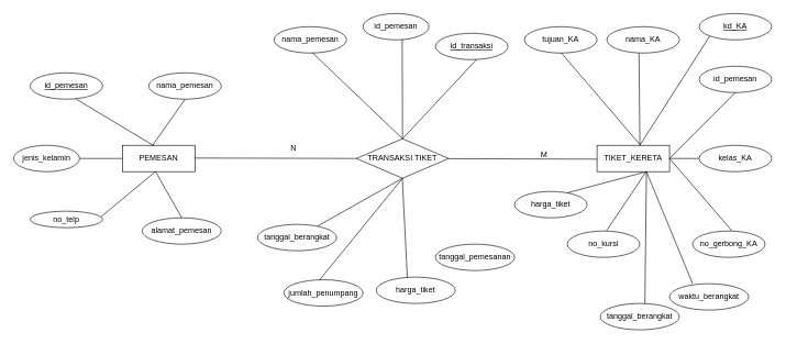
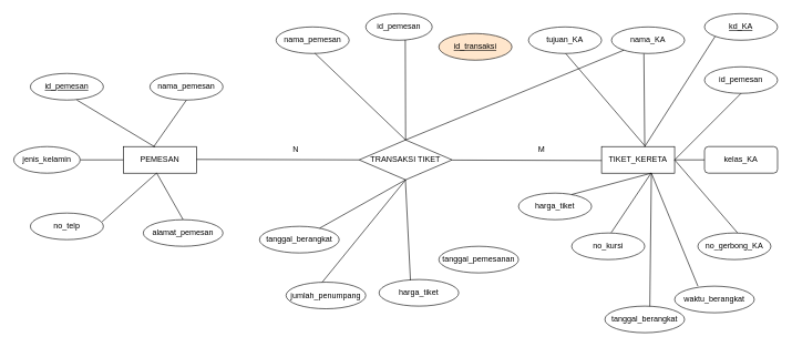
  <mxCell id="0" />
  <mxCell id="1" parent="0" />
  <mxCell id="2" value="PEMESAN" style="whiteSpace=wrap;html=1;align=center;" parent="1" vertex="1"><mxGeometry x="185" y="220" width="110" height="40" as="geometry" /></mxCell>
  <mxCell id="3" value="TRANSAKSI TIKET" style="shape=rhombus;perimeter=rhombusPerimeter;whiteSpace=wrap;html=1;align=center;" parent="1" vertex="1"><mxGeometry x="540" y="210" width="140" height="60" as="geometry" /></mxCell>
  <mxCell id="4" value="TIKET_KERETA" style="whiteSpace=wrap;html=1;align=center;" parent="1" vertex="1"><mxGeometry x="905" y="220" width="110" height="40" as="geometry" /></mxCell>
  <mxCell id="5" value="" style="endArrow=none;html=1;rounded=0;entryX=0;entryY=0.5;entryDx=0;entryDy=0;" parent="1" target="3" edge="1"><mxGeometry relative="1" as="geometry"><mxPoint x="295" y="239.33" as="sourcePoint" /><mxPoint x="455" y="239.33" as="targetPoint" /></mxGeometry></mxCell>
  <mxCell id="6" value="" style="endArrow=none;html=1;rounded=0;" parent="1" edge="1"><mxGeometry relative="1" as="geometry"><mxPoint x="680" y="240.33" as="sourcePoint" /><mxPoint x="905" y="241" as="targetPoint" /></mxGeometry></mxCell>
  <mxCell id="7" value="id_pemesan" style="ellipse;whiteSpace=wrap;html=1;align=center;fontStyle=4;" parent="1" vertex="1"><mxGeometry x="45" y="110" width="110" height="40" as="geometry" /></mxCell>
  <mxCell id="8" value="nama_pemesan" style="ellipse;whiteSpace=wrap;html=1;align=center;" parent="1" vertex="1"><mxGeometry x="225" y="110" width="110" height="40" as="geometry" /></mxCell>
  <mxCell id="9" value="" style="endArrow=none;html=1;rounded=0;entryX=0.432;entryY=0.014;entryDx=0;entryDy=0;entryPerimeter=0;" parent="1" target="2" edge="1"><mxGeometry relative="1" as="geometry"><mxPoint x="115" y="150" as="sourcePoint" /><mxPoint x="275" y="150" as="targetPoint" /></mxGeometry></mxCell>
  <mxCell id="10" value="" style="endArrow=none;html=1;rounded=0;exitX=0.415;exitY=0.007;exitDx=0;exitDy=0;exitPerimeter=0;" parent="1" source="2" edge="1"><mxGeometry relative="1" as="geometry"><mxPoint x="200" y="150" as="sourcePoint" /><mxPoint x="280" y="150" as="targetPoint" /></mxGeometry></mxCell>
- <mxCell id="11" value="no_telp" style="ellipse;whiteSpace=wrap;html=1;align=center;" parent="1" vertex="1"><mxGeometry x="45" y="320" width="110" height="25" as="geometry" /></mxCell>
+ <mxCell id="11" value="no_telp" style="ellipse;whiteSpace=wrap;html=1;align=center;" parent="1" vertex="1"><mxGeometry x="45" y="320" width="110" height="40" as="geometry" /></mxCell>
  <mxCell id="12" value="" style="endArrow=none;html=1;rounded=0;exitX=0.981;exitY=0.327;exitDx=0;exitDy=0;exitPerimeter=0;" parent="1" source="11" edge="1"><mxGeometry relative="1" as="geometry"><mxPoint x="176" y="330" as="sourcePoint" /><mxPoint x="235" y="260" as="targetPoint" /></mxGeometry></mxCell>
  <mxCell id="13" value="N" style="text;html=1;strokeColor=none;fillColor=none;align=center;verticalAlign=middle;whiteSpace=wrap;rounded=0;" parent="1" vertex="1"><mxGeometry x="415" y="210" width="60" height="30" as="geometry" /></mxCell>
- <mxCell id="14" value="M" style="text;html=1;strokeColor=none;fillColor=none;align=center;verticalAlign=middle;whiteSpace=wrap;rounded=0;" parent="1" vertex="1"><mxGeometry x="795" y="220" width="60" height="30" as="geometry" /></mxCell>
+ <mxCell id="14" value="M" style="text;html=1;strokeColor=none;fillColor=none;align=center;verticalAlign=middle;whiteSpace=wrap;rounded=0;" parent="1" vertex="1"><mxGeometry x="785" y="210" width="60" height="30" as="geometry" /></mxCell>
  <mxCell id="15" value="" style="endArrow=none;html=1;rounded=0;exitX=0.981;exitY=0.327;exitDx=0;exitDy=0;exitPerimeter=0;entryX=0.457;entryY=1.001;entryDx=0;entryDy=0;entryPerimeter=0;" parent="1" target="2" edge="1"><mxGeometry relative="1" as="geometry"><mxPoint x="275" y="330" as="sourcePoint" /><mxPoint x="347" y="257" as="targetPoint" /></mxGeometry></mxCell>
  <mxCell id="16" value="kd_KA" style="ellipse;whiteSpace=wrap;html=1;align=center;fontStyle=4;" parent="1" vertex="1"><mxGeometry x="1060" y="20" width="110" height="40" as="geometry" /></mxCell>
  <mxCell id="17" value="nama_KA" style="ellipse;whiteSpace=wrap;html=1;align=center;" parent="1" vertex="1"><mxGeometry x="920" y="40" width="110" height="40" as="geometry" /></mxCell>
- <mxCell id="18" value="kelas_KA" style="ellipse;whiteSpace=wrap;html=1;align=center;" parent="1" vertex="1"><mxGeometry x="1060" y="220" width="110" height="40" as="geometry" /></mxCell>
+ <mxCell id="18" value="kelas_KA" style="whiteSpace=wrap;html=1;align=center;rounded=1;" parent="1" vertex="1"><mxGeometry x="1060" y="220" width="110" height="40" as="geometry" /></mxCell>
  <mxCell id="19" value="tujuan_KA" style="ellipse;whiteSpace=wrap;html=1;align=center;" parent="1" vertex="1"><mxGeometry x="795" y="40" width="110" height="40" as="geometry" /></mxCell>
  <mxCell id="20" value="" style="endArrow=none;html=1;rounded=0;exitX=0.415;exitY=0.007;exitDx=0;exitDy=0;exitPerimeter=0;entryX=0;entryY=1;entryDx=0;entryDy=0;" parent="1" target="16" edge="1"><mxGeometry relative="1" as="geometry"><mxPoint x="970" y="220" as="sourcePoint" /><mxPoint x="1019" y="150" as="targetPoint" /></mxGeometry></mxCell>
  <mxCell id="21" value="" style="endArrow=none;html=1;rounded=0;entryX=0.443;entryY=1.008;entryDx=0;entryDy=0;entryPerimeter=0;" parent="1" target="17" edge="1"><mxGeometry relative="1" as="geometry"><mxPoint x="970" y="220" as="sourcePoint" /><mxPoint x="999.5" y="150" as="targetPoint" /></mxGeometry></mxCell>
  <mxCell id="22" value="" style="endArrow=none;html=1;rounded=0;exitX=0.591;exitY=-0.032;exitDx=0;exitDy=0;exitPerimeter=0;entryX=0;entryY=1;entryDx=0;entryDy=0;" parent="1" source="4" edge="1"><mxGeometry relative="1" as="geometry"><mxPoint x="745" y="246" as="sourcePoint" /><mxPoint x="851" y="80" as="targetPoint" /></mxGeometry></mxCell>
  <mxCell id="23" value="no_gerbong_KA" style="ellipse;whiteSpace=wrap;html=1;align=center;" parent="1" vertex="1"><mxGeometry x="1050" y="350" width="110" height="40" as="geometry" /></mxCell>
  <mxCell id="24" value="" style="endArrow=none;html=1;rounded=0;entryX=0;entryY=0.5;entryDx=0;entryDy=0;" parent="1" target="18" edge="1"><mxGeometry relative="1" as="geometry"><mxPoint x="1015" y="240" as="sourcePoint" /><mxPoint x="1055" y="240" as="targetPoint" /></mxGeometry></mxCell>
  <mxCell id="25" value="" style="endArrow=none;html=1;rounded=0;entryX=1;entryY=0.5;entryDx=0;entryDy=0;exitX=0.542;exitY=-0.009;exitDx=0;exitDy=0;exitPerimeter=0;" parent="1" source="23" target="4" edge="1"><mxGeometry relative="1" as="geometry"><mxPoint x="970.5" y="400" as="sourcePoint" /><mxPoint x="969.5" y="260" as="targetPoint" /></mxGeometry></mxCell>
  <mxCell id="26" value="no_kursi" style="ellipse;whiteSpace=wrap;html=1;align=center;" parent="1" vertex="1"><mxGeometry x="860" y="350" width="110" height="40" as="geometry" /></mxCell>
  <mxCell id="27" value="" style="endArrow=none;html=1;rounded=0;entryX=1;entryY=0.5;entryDx=0;entryDy=0;exitX=0.542;exitY=-0.015;exitDx=0;exitDy=0;exitPerimeter=0;" parent="1" source="26" edge="1"><mxGeometry relative="1" as="geometry"><mxPoint x="980" y="350" as="sourcePoint" /><mxPoint x="979.5" y="260" as="targetPoint" /></mxGeometry></mxCell>
  <mxCell id="28" value="harga_tiket" style="ellipse;whiteSpace=wrap;html=1;align=center;" parent="1" vertex="1"><mxGeometry x="780" y="290" width="110" height="40" as="geometry" /></mxCell>
  <mxCell id="29" value="" style="endArrow=none;html=1;rounded=0;exitX=0.728;exitY=0.052;exitDx=0;exitDy=0;exitPerimeter=0;" parent="1" source="28" edge="1"><mxGeometry relative="1" as="geometry"><mxPoint x="870" y="350" as="sourcePoint" /><mxPoint x="980" y="260" as="targetPoint" /></mxGeometry></mxCell>
- <mxCell id="30" value="id_transaksi" style="ellipse;whiteSpace=wrap;html=1;align=center;fontStyle=4;" parent="1" vertex="1"><mxGeometry x="660" y="50" width="110" height="40" as="geometry" /></mxCell>
- <mxCell id="31" value="" style="endArrow=none;html=1;rounded=0;entryX=0.569;entryY=0.986;entryDx=0;entryDy=0;entryPerimeter=0;exitX=0.5;exitY=0;exitDx=0;exitDy=0;" parent="1" source="3" target="30" edge="1"><mxGeometry relative="1" as="geometry"><mxPoint x="630" y="220" as="sourcePoint" /><mxPoint x="711" y="71" as="targetPoint" /></mxGeometry></mxCell>
+ <mxCell id="30" value="id_transaksi" style="ellipse;whiteSpace=wrap;html=1;align=center;fontStyle=4;fillColor=#ffe6cc;" parent="1" vertex="1"><mxGeometry x="660" y="50" width="110" height="40" as="geometry" /></mxCell>
+ <mxCell id="31" value="" style="endArrow=none;html=1;rounded=0;exitX=0.5;exitY=0;exitDx=0;exitDy=0;" parent="1" source="3" target="17" edge="1"><mxGeometry relative="1" as="geometry"><mxPoint x="630" y="220" as="sourcePoint" /><mxPoint x="711" y="71" as="targetPoint" /></mxGeometry></mxCell>
  <mxCell id="32" value="nama_pemesan" style="ellipse;whiteSpace=wrap;html=1;align=center;" parent="1" vertex="1"><mxGeometry x="415" y="40" width="110" height="40" as="geometry" /></mxCell>
  <mxCell id="33" value="" style="endArrow=none;html=1;rounded=0;entryX=0.531;entryY=0.992;entryDx=0;entryDy=0;entryPerimeter=0;" parent="1" target="32" edge="1"><mxGeometry relative="1" as="geometry"><mxPoint x="610" y="210" as="sourcePoint" /><mxPoint x="509" y="70" as="targetPoint" /></mxGeometry></mxCell>
  <mxCell id="34" value="id_pemesan" style="ellipse;whiteSpace=wrap;html=1;align=center;" parent="1" vertex="1"><mxGeometry x="550" y="20" width="100" height="40" as="geometry" /></mxCell>
  <mxCell id="35" value="id_pemesan" style="ellipse;whiteSpace=wrap;html=1;align=center;" parent="1" vertex="1"><mxGeometry x="1060" y="100" width="110" height="40" as="geometry" /></mxCell>
  <mxCell id="36" value="" style="endArrow=none;html=1;rounded=0;exitX=1;exitY=0.5;exitDx=0;exitDy=0;entryX=0.5;entryY=1;entryDx=0;entryDy=0;" parent="1" source="4" target="35" edge="1"><mxGeometry relative="1" as="geometry"><mxPoint x="1000" y="306" as="sourcePoint" /><mxPoint x="1106" y="140" as="targetPoint" /></mxGeometry></mxCell>
  <mxCell id="37" value="" style="endArrow=none;html=1;rounded=0;entryX=0.595;entryY=0.989;entryDx=0;entryDy=0;entryPerimeter=0;" parent="1" target="34" edge="1"><mxGeometry relative="1" as="geometry"><mxPoint x="610" y="210" as="sourcePoint" /><mxPoint x="610" y="70" as="targetPoint" /></mxGeometry></mxCell>
  <mxCell id="38" value="tanggal_pemesanan" style="ellipse;whiteSpace=wrap;html=1;align=center;" parent="1" vertex="1"><mxGeometry x="660" y="370" width="120" height="40" as="geometry" /></mxCell>
  <mxCell id="39" value="tanggal_berangkat" style="ellipse;whiteSpace=wrap;html=1;align=center;" parent="1" vertex="1"><mxGeometry x="390" y="340" width="120" height="40" as="geometry" /></mxCell>
  <mxCell id="40" value="tanggal_berangkat" style="ellipse;whiteSpace=wrap;html=1;align=center;" parent="1" vertex="1"><mxGeometry x="910" y="460" width="120" height="40" as="geometry" /></mxCell>
  <mxCell id="41" value="" style="endArrow=none;html=1;rounded=0;entryX=1;entryY=0.5;entryDx=0;entryDy=0;exitX=0.564;exitY=0.008;exitDx=0;exitDy=0;exitPerimeter=0;" parent="1" source="40" edge="1"><mxGeometry relative="1" as="geometry"><mxPoint x="990" y="460" as="sourcePoint" /><mxPoint x="980" y="260" as="targetPoint" /></mxGeometry></mxCell>
  <mxCell id="42" value="waktu_berangkat" style="ellipse;whiteSpace=wrap;html=1;align=center;" parent="1" vertex="1"><mxGeometry x="1015" y="430" width="120" height="40" as="geometry" /></mxCell>
  <mxCell id="43" value="" style="endArrow=none;html=1;rounded=0;entryX=1;entryY=0.5;entryDx=0;entryDy=0;exitX=0.292;exitY=0;exitDx=0;exitDy=0;exitPerimeter=0;" parent="1" source="42" edge="1"><mxGeometry relative="1" as="geometry"><mxPoint x="1040" y="430" as="sourcePoint" /><mxPoint x="980" y="260" as="targetPoint" /></mxGeometry></mxCell>
  <mxCell id="44" value="jumlah_penumpang" style="ellipse;whiteSpace=wrap;html=1;align=center;" parent="1" vertex="1"><mxGeometry x="430" y="424" width="120" height="40" as="geometry" /></mxCell>
  <mxCell id="45" value="harga_tiket" style="ellipse;whiteSpace=wrap;html=1;align=center;" parent="1" vertex="1"><mxGeometry x="570" y="420" width="120" height="40" as="geometry" /></mxCell>
  <mxCell id="46" value="alamat_pemesan" style="ellipse;whiteSpace=wrap;html=1;align=center;" vertex="1" parent="1"><mxGeometry x="215" y="330" width="120" height="40" as="geometry" /></mxCell>
  <mxCell id="47" value="" style="endArrow=none;html=1;rounded=0;" edge="1" parent="1" source="39"><mxGeometry relative="1" as="geometry"><mxPoint x="708.5" y="383" as="sourcePoint" /><mxPoint x="610" y="270" as="targetPoint" /></mxGeometry></mxCell>
  <mxCell id="48" value="" style="endArrow=none;html=1;rounded=0;entryX=0.595;entryY=0.989;entryDx=0;entryDy=0;entryPerimeter=0;exitX=0.394;exitY=0.03;exitDx=0;exitDy=0;exitPerimeter=0;" edge="1" parent="1" source="45"><mxGeometry relative="1" as="geometry"><mxPoint x="609.63" y="420" as="sourcePoint" /><mxPoint x="609.63" y="270" as="targetPoint" /></mxGeometry></mxCell>
  <mxCell id="49" value="" style="endArrow=none;html=1;rounded=0;exitX=0.454;exitY=-0.001;exitDx=0;exitDy=0;exitPerimeter=0;" edge="1" parent="1" source="44"><mxGeometry relative="1" as="geometry"><mxPoint x="466" y="450" as="sourcePoint" /><mxPoint x="610" y="270" as="targetPoint" /></mxGeometry></mxCell>
  <mxCell id="50" value="" style="endArrow=none;html=1;rounded=0;entryX=0.457;entryY=1.001;entryDx=0;entryDy=0;entryPerimeter=0;exitX=0;exitY=0.5;exitDx=0;exitDy=0;" edge="1" parent="1" source="2"><mxGeometry relative="1" as="geometry"><mxPoint x="140" y="280" as="sourcePoint" /><mxPoint x="120" y="240" as="targetPoint" /></mxGeometry></mxCell>
  <mxCell id="51" value="jenis_kelamin" style="ellipse;whiteSpace=wrap;html=1;align=center;" vertex="1" parent="1"><mxGeometry x="20" y="220" width="100" height="40" as="geometry" /></mxCell>
